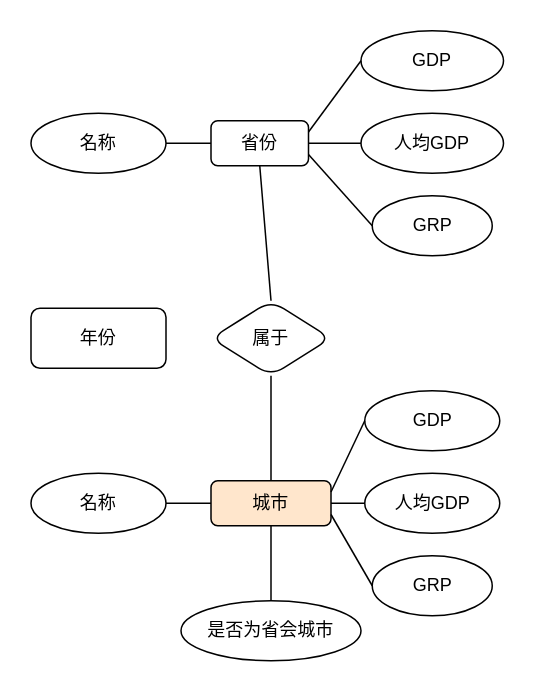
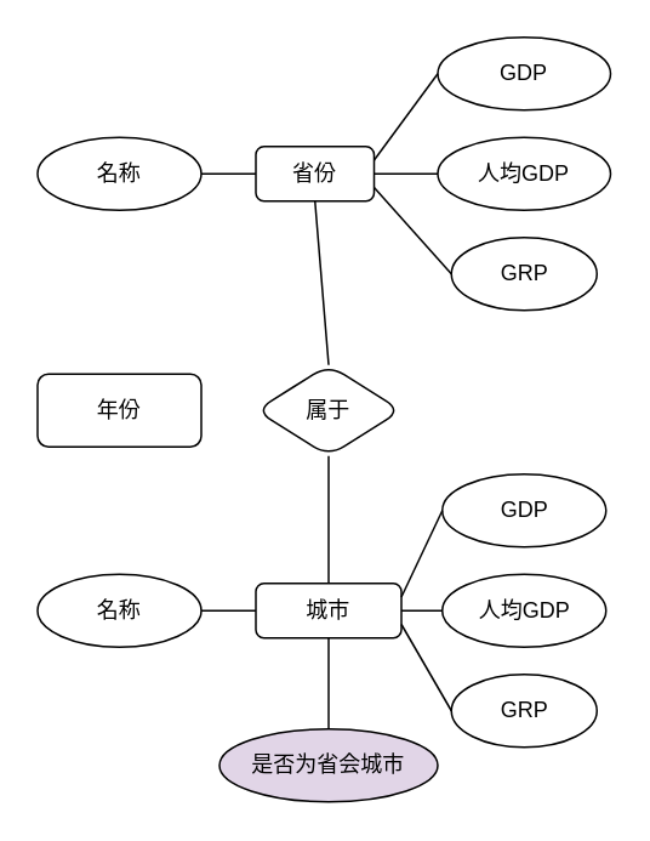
  <mxCell id="0" />
  <mxCell id="1" parent="0" />
  <mxCell id="2" value="省份" style="rounded=1;whiteSpace=wrap;html=1;" parent="1" vertex="1"><mxGeometry x="140" y="80" width="65" height="30" as="geometry" /></mxCell>
- <mxCell id="3" value="城市" style="rounded=1;whiteSpace=wrap;html=1;fillColor=#ffe6cc;" parent="1" vertex="1"><mxGeometry x="140" y="320" width="80" height="30" as="geometry" /></mxCell>
- <mxCell id="4" value="是否为省会城市" style="ellipse;whiteSpace=wrap;html=1;rounded=1;" parent="1" vertex="1"><mxGeometry x="120" y="400" width="120" height="40" as="geometry" /></mxCell>
+ <mxCell id="3" value="城市" style="rounded=1;whiteSpace=wrap;html=1;" parent="1" vertex="1"><mxGeometry x="140" y="320" width="80" height="30" as="geometry" /></mxCell>
+ <mxCell id="4" value="是否为省会城市" style="ellipse;whiteSpace=wrap;html=1;rounded=1;fillColor=#e1d5e7;" parent="1" vertex="1"><mxGeometry x="120" y="400" width="120" height="40" as="geometry" /></mxCell>
  <mxCell id="5" value="人均GDP" style="ellipse;whiteSpace=wrap;html=1;rounded=1;" parent="1" vertex="1"><mxGeometry x="240" y="75" width="95" height="40" as="geometry" /></mxCell>
  <mxCell id="6" value="人均GDP" style="ellipse;whiteSpace=wrap;html=1;rounded=1;" parent="1" vertex="1"><mxGeometry x="242.5" y="315" width="90" height="40" as="geometry" /></mxCell>
  <mxCell id="7" value="GDP" style="ellipse;whiteSpace=wrap;html=1;rounded=1;" parent="1" vertex="1"><mxGeometry x="242.5" y="260" width="90" height="40" as="geometry" /></mxCell>
  <mxCell id="8" value="GDP" style="ellipse;whiteSpace=wrap;html=1;rounded=1;" parent="1" vertex="1"><mxGeometry x="240" y="20" width="95" height="40" as="geometry" /></mxCell>
  <mxCell id="9" value="名称" style="ellipse;whiteSpace=wrap;html=1;rounded=1;" parent="1" vertex="1"><mxGeometry x="20" y="315" width="90" height="40" as="geometry" /></mxCell>
  <mxCell id="10" value="名称" style="ellipse;whiteSpace=wrap;html=1;rounded=1;" parent="1" vertex="1"><mxGeometry x="20" y="75" width="90" height="40" as="geometry" /></mxCell>
  <mxCell id="11" value="GRP" style="ellipse;whiteSpace=wrap;html=1;rounded=1;" parent="1" vertex="1"><mxGeometry x="247.5" y="130" width="80" height="40" as="geometry" /></mxCell>
  <mxCell id="12" value="GRP" style="ellipse;whiteSpace=wrap;html=1;rounded=1;" parent="1" vertex="1"><mxGeometry x="247.5" y="370" width="80" height="40" as="geometry" /></mxCell>
  <mxCell id="13" value="属于" style="rhombus;whiteSpace=wrap;html=1;rounded=1;" parent="1" vertex="1"><mxGeometry x="140" y="200" width="80" height="50" as="geometry" /></mxCell>
  <mxCell id="14" value="" style="endArrow=none;html=1;rounded=1;entryX=0.5;entryY=1;entryDx=0;entryDy=0;" parent="1" target="2" edge="1"><mxGeometry width="50" height="50" relative="1" as="geometry"><mxPoint x="180" y="200" as="sourcePoint" /><mxPoint x="230" y="150" as="targetPoint" /></mxGeometry></mxCell>
  <mxCell id="15" value="" style="endArrow=none;html=1;rounded=1;entryX=0.5;entryY=1;entryDx=0;entryDy=0;" parent="1" target="13" edge="1"><mxGeometry width="50" height="50" relative="1" as="geometry"><mxPoint x="180" y="320" as="sourcePoint" /><mxPoint x="230" y="270" as="targetPoint" /></mxGeometry></mxCell>
  <mxCell id="16" value="" style="endArrow=none;html=1;rounded=1;" parent="1" target="3" edge="1"><mxGeometry width="50" height="50" relative="1" as="geometry"><mxPoint x="180" y="400" as="sourcePoint" /><mxPoint x="230" y="350" as="targetPoint" /></mxGeometry></mxCell>
  <mxCell id="17" value="年份" style="whiteSpace=wrap;html=1;rounded=1;" parent="1" vertex="1"><mxGeometry x="20" y="205" width="90" height="40" as="geometry" /></mxCell>
  <mxCell id="18" value="" style="endArrow=none;html=1;rounded=1;entryX=1;entryY=0.5;entryDx=0;entryDy=0;exitX=0;exitY=0.5;exitDx=0;exitDy=0;" parent="1" source="3" target="9" edge="1"><mxGeometry width="50" height="50" relative="1" as="geometry"><mxPoint x="330" y="270" as="sourcePoint" /><mxPoint x="380" y="220" as="targetPoint" /></mxGeometry></mxCell>
  <mxCell id="19" value="" style="endArrow=none;html=1;rounded=1;exitX=0;exitY=0.5;exitDx=0;exitDy=0;entryX=1;entryY=0.5;entryDx=0;entryDy=0;" parent="1" source="2" target="10" edge="1"><mxGeometry width="50" height="50" relative="1" as="geometry"><mxPoint x="70" y="100" as="sourcePoint" /><mxPoint x="120" y="50" as="targetPoint" /></mxGeometry></mxCell>
  <mxCell id="20" value="" style="endArrow=none;html=1;rounded=1;entryX=1;entryY=0.5;entryDx=0;entryDy=0;exitX=0;exitY=0.5;exitDx=0;exitDy=0;" parent="1" source="6" target="3" edge="1"><mxGeometry width="50" height="50" relative="1" as="geometry"><mxPoint x="250" y="330" as="sourcePoint" /><mxPoint x="380" y="290" as="targetPoint" /></mxGeometry></mxCell>
  <mxCell id="21" value="" style="endArrow=none;html=1;rounded=1;entryX=1;entryY=0.75;entryDx=0;entryDy=0;exitX=0;exitY=0.5;exitDx=0;exitDy=0;" parent="1" source="12" target="3" edge="1"><mxGeometry width="50" height="50" relative="1" as="geometry"><mxPoint x="330" y="340" as="sourcePoint" /><mxPoint x="380" y="290" as="targetPoint" /></mxGeometry></mxCell>
  <mxCell id="22" value="" style="endArrow=none;html=1;rounded=1;exitX=1;exitY=0.5;exitDx=0;exitDy=0;entryX=0;entryY=0.5;entryDx=0;entryDy=0;" parent="1" source="2" target="5" edge="1"><mxGeometry width="50" height="50" relative="1" as="geometry"><mxPoint x="190" y="150" as="sourcePoint" /><mxPoint x="240" y="100" as="targetPoint" /></mxGeometry></mxCell>
  <mxCell id="23" value="" style="endArrow=none;html=1;rounded=1;exitX=1;exitY=0.25;exitDx=0;exitDy=0;entryX=0;entryY=0.5;entryDx=0;entryDy=0;" parent="1" source="3" target="7" edge="1"><mxGeometry width="50" height="50" relative="1" as="geometry"><mxPoint x="197.5" y="330" as="sourcePoint" /><mxPoint x="240" y="280" as="targetPoint" /></mxGeometry></mxCell>
  <mxCell id="24" value="" style="endArrow=none;html=1;rounded=1;entryX=1;entryY=0.75;entryDx=0;entryDy=0;exitX=0;exitY=0.5;exitDx=0;exitDy=0;" parent="1" source="11" target="2" edge="1"><mxGeometry width="50" height="50" relative="1" as="geometry"><mxPoint x="350" y="360" as="sourcePoint" /><mxPoint x="400" y="310" as="targetPoint" /></mxGeometry></mxCell>
  <mxCell id="25" value="" style="endArrow=none;html=1;rounded=1;entryX=1;entryY=0.25;entryDx=0;entryDy=0;exitX=0;exitY=0.5;exitDx=0;exitDy=0;" parent="1" source="8" target="2" edge="1"><mxGeometry width="50" height="50" relative="1" as="geometry"><mxPoint x="360" y="370" as="sourcePoint" /><mxPoint x="410" y="320" as="targetPoint" /></mxGeometry></mxCell>
